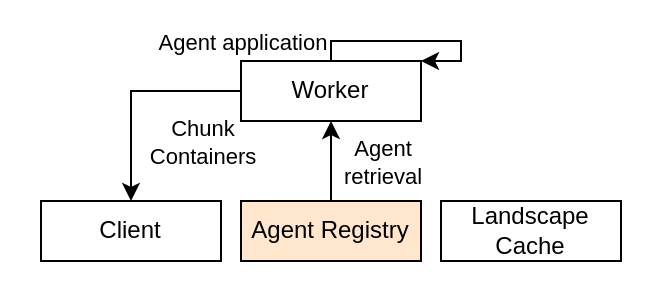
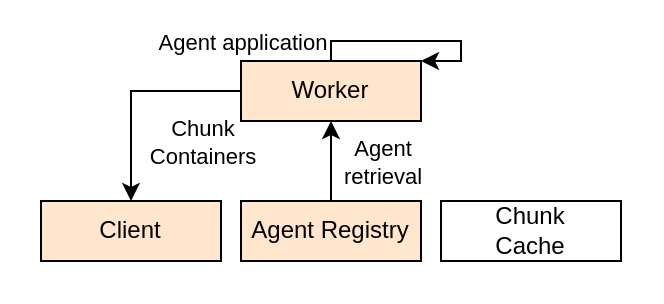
  <mxCell id="0" />
  <mxCell id="1" parent="0" />
  <mxCell id="2" style="edgeStyle=orthogonalEdgeStyle;rounded=0;orthogonalLoop=1;jettySize=auto;html=1;entryX=0.5;entryY=0;entryDx=0;entryDy=0;" parent="1" source="4" target="11" edge="1"><mxGeometry relative="1" as="geometry"><mxPoint x="50" y="40" as="targetPoint" /></mxGeometry></mxCell>
  <mxCell id="3" value="Chunk&lt;br&gt;Containers&lt;br&gt;" style="edgeLabel;align=center;verticalAlign=middle;resizable=0;points=[];html=1;" parent="2" vertex="1" connectable="0"><mxGeometry x="0.141" relative="1" as="geometry"><mxPoint x="35" y="17" as="offset" /></mxGeometry></mxCell>
- <mxCell id="4" value="Worker" style="rounded=0;whiteSpace=wrap;html=1;" parent="1" vertex="1"><mxGeometry x="120" y="30" width="90" height="30" as="geometry" /></mxCell>
+ <mxCell id="4" value="Worker" style="rounded=0;whiteSpace=wrap;html=1;fillColor=#ffe6cc;" parent="1" vertex="1"><mxGeometry x="120" y="30" width="90" height="30" as="geometry" /></mxCell>
  <mxCell id="5" style="edgeStyle=orthogonalEdgeStyle;rounded=0;orthogonalLoop=1;jettySize=auto;html=1;" parent="1" source="7" target="4" edge="1"><mxGeometry relative="1" as="geometry" /></mxCell>
  <mxCell id="6" value="Agent&lt;br&gt;retrieval" style="edgeLabel;align=center;verticalAlign=middle;resizable=0;points=[];labelBackgroundColor=default;html=1;" parent="5" vertex="1" connectable="0"><mxGeometry x="-0.122" y="1" relative="1" as="geometry"><mxPoint x="26" y="-2" as="offset" /></mxGeometry></mxCell>
  <mxCell id="7" value="Agent Registry" style="rounded=0;whiteSpace=wrap;html=1;fillColor=#ffe6cc;" parent="1" vertex="1"><mxGeometry x="120" y="100" width="90" height="30" as="geometry" /></mxCell>
  <mxCell id="8" style="edgeStyle=orthogonalEdgeStyle;rounded=0;orthogonalLoop=1;jettySize=auto;html=1;entryX=1;entryY=0;entryDx=0;entryDy=0;" parent="1" source="4" target="4" edge="1"><mxGeometry relative="1" as="geometry"><Array as="points"><mxPoint x="165" y="20" /><mxPoint x="230" y="20" /><mxPoint x="230" y="30" /></Array></mxGeometry></mxCell>
  <mxCell id="9" value="Agent application" style="edgeLabel;align=center;verticalAlign=middle;resizable=0;points=[];html=1;" parent="8" vertex="1" connectable="0"><mxGeometry x="-0.679" y="1" relative="1" as="geometry"><mxPoint x="-52" y="1" as="offset" /></mxGeometry></mxCell>
- <mxCell id="10" value="Landscape&lt;br&gt;Cache" style="rounded=0;whiteSpace=wrap;html=1;" parent="1" vertex="1"><mxGeometry x="220" y="100" width="90" height="30" as="geometry" /></mxCell>
- <mxCell id="11" value="Client" style="rounded=0;whiteSpace=wrap;html=1;" parent="1" vertex="1"><mxGeometry y="100" width="90" height="30" as="geometry" x="20" /></mxCell>
+ <mxCell id="10" value="Chunk&lt;br&gt;Cache" style="rounded=0;whiteSpace=wrap;html=1;" parent="1" vertex="1"><mxGeometry x="220" y="100" width="90" height="30" as="geometry" /></mxCell>
+ <mxCell id="11" value="Client" style="rounded=0;whiteSpace=wrap;html=1;fillColor=#ffe6cc;" parent="1" vertex="1"><mxGeometry y="100" width="90" height="30" as="geometry" x="20" /></mxCell>
